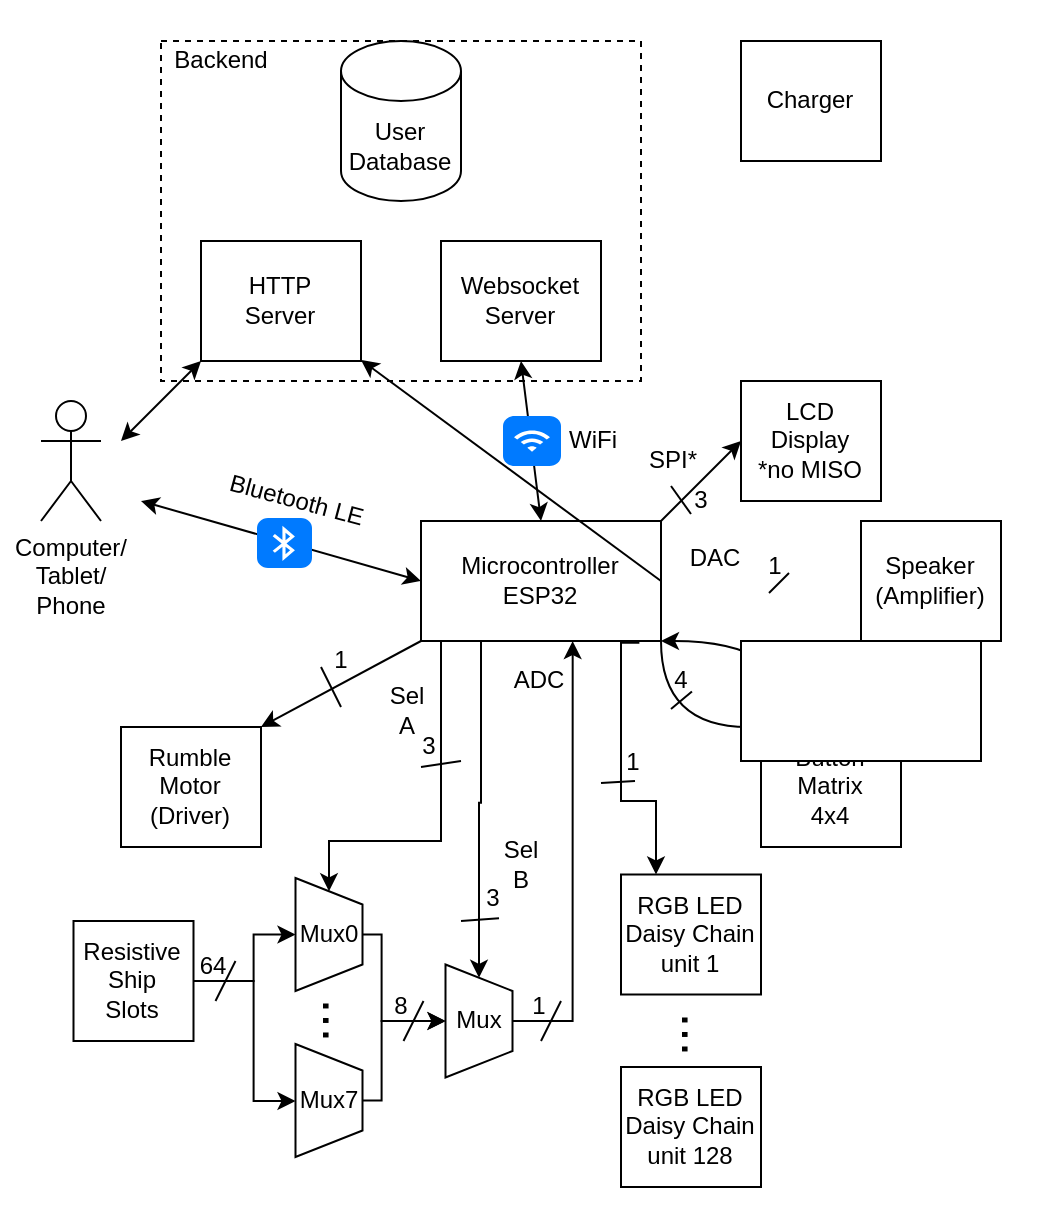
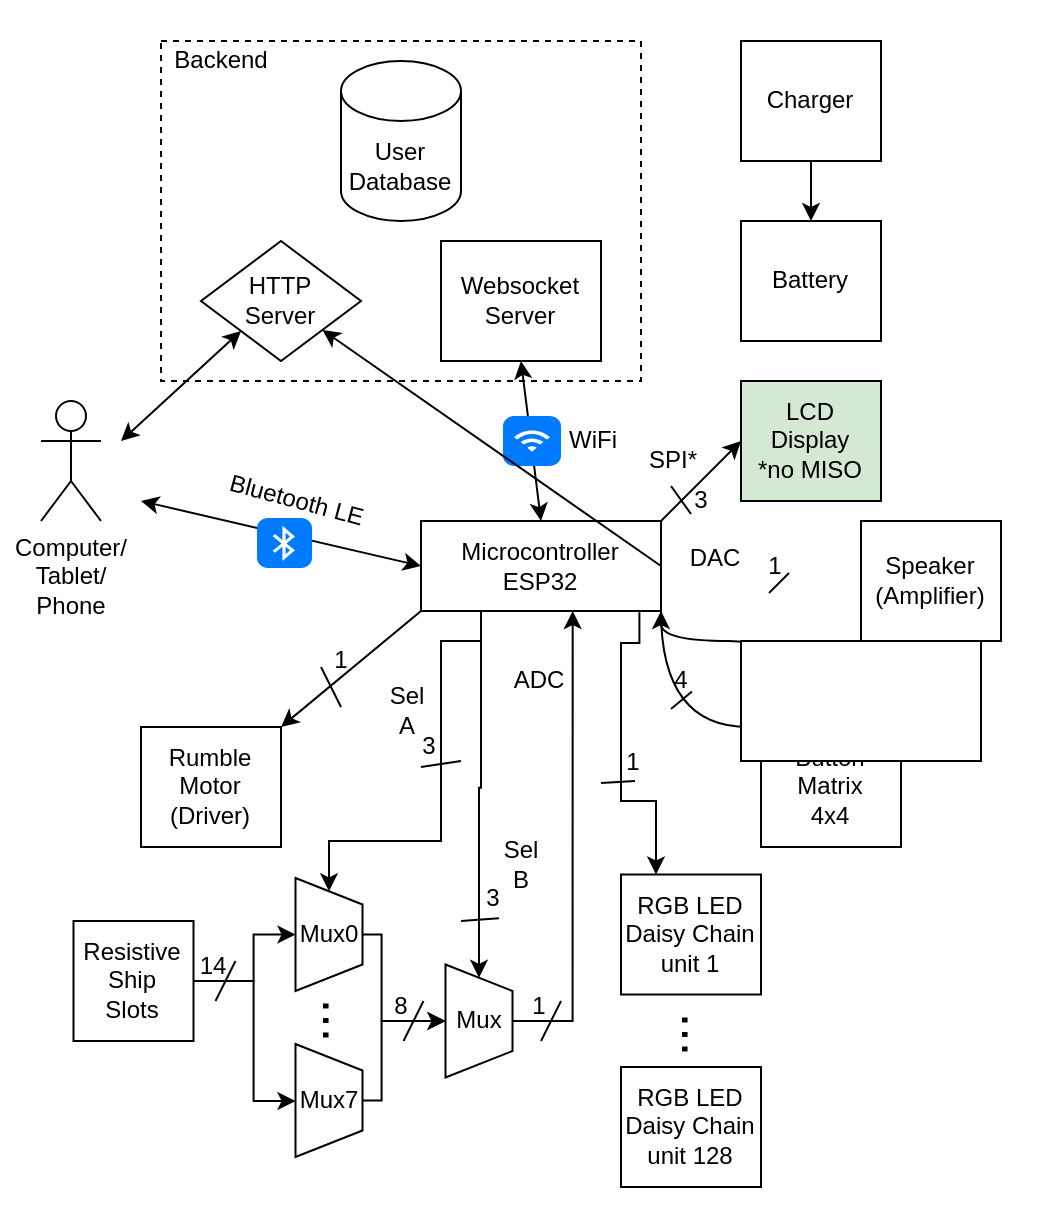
  <mxCell id="0" />
  <mxCell id="1" parent="0" />
  <mxCell id="2" style="edgeStyle=orthogonalEdgeStyle;rounded=0;jumpStyle=none;orthogonalLoop=1;jettySize=auto;html=1;exitX=0.25;exitY=1;exitDx=0;exitDy=0;startArrow=none;startFill=0;entryX=0;entryY=0.5;entryDx=0;entryDy=0;" parent="1" source="6" target="51" edge="1"><mxGeometry relative="1" as="geometry"><mxPoint x="240" y="480" as="targetPoint" /></mxGeometry></mxCell>
  <mxCell id="3" style="edgeStyle=orthogonalEdgeStyle;rounded=0;jumpStyle=none;orthogonalLoop=1;jettySize=auto;html=1;exitX=0.25;exitY=1;exitDx=0;exitDy=0;entryX=0;entryY=0.5;entryDx=0;entryDy=0;startArrow=none;startFill=0;" parent="1" source="6" target="44" edge="1"><mxGeometry relative="1" as="geometry"><Array as="points"><mxPoint x="220" y="320" /><mxPoint x="220" y="420" /><mxPoint x="164" y="420" /></Array></mxGeometry></mxCell>
  <mxCell id="4" style="edgeStyle=orthogonalEdgeStyle;jumpStyle=none;orthogonalLoop=1;jettySize=auto;html=1;exitX=1;exitY=1;exitDx=0;exitDy=0;entryX=0;entryY=0;entryDx=0;entryDy=0;startArrow=none;startFill=0;curved=1;" parent="1" source="6" target="28" edge="1"><mxGeometry relative="1" as="geometry"><Array as="points"><mxPoint x="330" y="363" /></Array></mxGeometry></mxCell>
  <mxCell id="5" style="edgeStyle=orthogonalEdgeStyle;jumpStyle=none;orthogonalLoop=1;jettySize=auto;html=1;exitX=0.91;exitY=1.014;exitDx=0;exitDy=0;entryX=0.25;entryY=0;entryDx=0;entryDy=0;startArrow=none;startFill=0;rounded=0;exitPerimeter=0;" parent="1" source="6" target="21" edge="1"><mxGeometry relative="1" as="geometry"><Array as="points"><mxPoint x="310" y="321" /><mxPoint x="310" y="400" /><mxPoint x="328" y="400" /></Array></mxGeometry></mxCell>
- <mxCell id="6" value="Microcontroller&lt;br&gt;ESP32" style="whiteSpace=wrap;html=1;" parent="1" vertex="1"><mxGeometry x="210" y="260" width="120" height="60" as="geometry" /></mxCell>
+ <mxCell id="6" value="Microcontroller&lt;br&gt;ESP32" style="whiteSpace=wrap;html=1;" parent="1" vertex="1"><mxGeometry x="210" y="260" width="120" height="45" as="geometry" /></mxCell>
  <mxCell id="7" value="Websocket &lt;br&gt;Server" style="whiteSpace=wrap;html=1;" parent="1" vertex="1"><mxGeometry x="220" y="120" width="80" height="60" as="geometry" /></mxCell>
- <mxCell id="8" value="HTTP &lt;br&gt;Server" style="whiteSpace=wrap;html=1;" parent="1" vertex="1"><mxGeometry x="100" y="120" width="80" height="60" as="geometry" /></mxCell>
- <mxCell id="9" value="User&lt;br&gt;Database" style="shape=cylinder3;whiteSpace=wrap;html=1;boundedLbl=1;backgroundOutline=1;size=15;" parent="1" vertex="1"><mxGeometry x="170" y="20" width="60" height="80" as="geometry" /></mxCell>
+ <mxCell id="8" value="HTTP &lt;br&gt;Server" style="rhombus;whiteSpace=wrap;html=1;" parent="1" vertex="1"><mxGeometry x="100" y="120" width="80" height="60" as="geometry" /></mxCell>
+ <mxCell id="9" value="User&lt;br&gt;Database" style="shape=cylinder3;whiteSpace=wrap;html=1;boundedLbl=1;backgroundOutline=1;size=15;" parent="1" vertex="1"><mxGeometry x="170" y="30" width="60" height="80" as="geometry" /></mxCell>
  <mxCell id="10" value="Computer/&lt;br&gt;Tablet/&lt;br&gt;Phone" style="shape=umlActor;verticalLabelPosition=bottom;verticalAlign=top;html=1;outlineConnect=0;" parent="1" vertex="1"><mxGeometry x="20" y="200" width="30" height="60" as="geometry" /></mxCell>
  <mxCell id="11" value="" style="endArrow=classic;startArrow=classic;html=1;entryX=0;entryY=1;entryDx=0;entryDy=0;" parent="1" target="8" edge="1"><mxGeometry width="50" height="50" relative="1" as="geometry"><mxPoint x="60" y="220" as="sourcePoint" /><mxPoint x="300" y="110" as="targetPoint" /></mxGeometry></mxCell>
  <mxCell id="12" value="" style="endArrow=classic;startArrow=classic;html=1;exitX=0;exitY=0.5;exitDx=0;exitDy=0;" parent="1" source="6" edge="1"><mxGeometry width="50" height="50" relative="1" as="geometry"><mxPoint x="240" y="253" as="sourcePoint" /><mxPoint x="70" y="250" as="targetPoint" /></mxGeometry></mxCell>
  <mxCell id="13" value="Bluetooth LE" style="text;html=1;align=center;verticalAlign=middle;resizable=0;points=[];autosize=1;strokeColor=none;rotation=15;" parent="1" vertex="1"><mxGeometry x="108" y="239.5" width="80" height="20" as="geometry" /></mxCell>
  <mxCell id="14" value="" style="html=1;strokeWidth=1;shadow=0;dashed=0;shape=mxgraph.ios7.misc.bluetooth;fillColor=#007AFF;strokeColor=none;buttonText=;strokeColor2=#222222;fontColor=#222222;fontSize=8;verticalLabelPosition=bottom;verticalAlign=top;align=center;" parent="1" vertex="1"><mxGeometry x="128" y="258.5" width="27.5" height="25" as="geometry" /></mxCell>
  <mxCell id="15" value="" style="endArrow=classic;startArrow=classic;html=1;entryX=0.5;entryY=1;entryDx=0;entryDy=0;exitX=0.5;exitY=0;exitDx=0;exitDy=0;" parent="1" source="6" target="7" edge="1"><mxGeometry width="50" height="50" relative="1" as="geometry"><mxPoint x="260" y="230" as="sourcePoint" /><mxPoint x="310" y="180" as="targetPoint" /></mxGeometry></mxCell>
  <mxCell id="16" value="" style="html=1;strokeWidth=1;shadow=0;dashed=0;shape=mxgraph.ios7.misc.wifi;fillColor=#007AFF;strokeColor=none;buttonText=;strokeColor2=#222222;fontColor=#222222;fontSize=8;verticalLabelPosition=bottom;verticalAlign=top;align=center;" parent="1" vertex="1"><mxGeometry x="251" y="207.5" width="29" height="25" as="geometry" /></mxCell>
  <mxCell id="17" value="WiFi" style="text;html=1;align=center;verticalAlign=middle;resizable=0;points=[];autosize=1;strokeColor=none;" parent="1" vertex="1"><mxGeometry x="276" y="210" width="40" height="20" as="geometry" /></mxCell>
  <mxCell id="18" value="" style="rounded=0;whiteSpace=wrap;html=1;fillColor=none;dashed=1;" parent="1" vertex="1"><mxGeometry x="80" y="20" width="240" height="170" as="geometry" /></mxCell>
  <mxCell id="19" value="Backend" style="text;html=1;align=center;verticalAlign=middle;resizable=0;points=[];autosize=1;strokeColor=none;" parent="1" vertex="1"><mxGeometry x="80" y="20" width="60" height="20" as="geometry" /></mxCell>
- <mxCell id="20" value="Rumble&lt;br&gt;Motor (Driver)" style="rounded=0;whiteSpace=wrap;html=1;" parent="1" vertex="1"><mxGeometry x="60" y="363" width="70" height="60" as="geometry" /></mxCell>
+ <mxCell id="20" value="Rumble&lt;br&gt;Motor (Driver)" style="rounded=0;whiteSpace=wrap;html=1;" parent="1" vertex="1"><mxGeometry x="70" y="363" width="70" height="60" as="geometry" /></mxCell>
  <mxCell id="21" value="RGB LED&lt;br&gt;Daisy Chain&lt;br&gt;unit 1" style="rounded=0;whiteSpace=wrap;html=1;" parent="1" vertex="1"><mxGeometry x="310" y="436.75" width="70" height="60" as="geometry" /></mxCell>
+ <mxCell id="22" value="" style="edgeStyle=orthogonalEdgeStyle;rounded=0;orthogonalLoop=1;jettySize=auto;html=1;strokeColor=#000000;" parent="1" source="23" target="72" edge="1"><mxGeometry relative="1" as="geometry" /></mxCell>
  <mxCell id="23" value="Charger" style="rounded=0;whiteSpace=wrap;html=1;" parent="1" vertex="1"><mxGeometry x="370" y="20" width="70" height="60" as="geometry" /></mxCell>
  <mxCell id="24" value="Speaker&lt;br&gt;(Amplifier)" style="rounded=0;whiteSpace=wrap;html=1;" parent="1" vertex="1"><mxGeometry x="430" y="260" width="70" height="60" as="geometry" /></mxCell>
  <mxCell id="25" value="SPI*" style="text;html=1;align=center;verticalAlign=middle;resizable=0;points=[];autosize=1;strokeColor=none;" parent="1" vertex="1"><mxGeometry x="316" y="220" width="40" height="20" as="geometry" /></mxCell>
  <mxCell id="26" value="DAC" style="text;html=1;align=center;verticalAlign=middle;resizable=0;points=[];autosize=1;strokeColor=none;" parent="1" vertex="1"><mxGeometry x="337" y="269" width="40" height="20" as="geometry" /></mxCell>
  <mxCell id="27" style="edgeStyle=orthogonalEdgeStyle;jumpStyle=none;orthogonalLoop=1;jettySize=auto;html=1;exitX=0.25;exitY=0;exitDx=0;exitDy=0;entryX=1;entryY=1;entryDx=0;entryDy=0;startArrow=none;startFill=0;curved=1;" parent="1" source="28" target="6" edge="1"><mxGeometry relative="1" as="geometry"><Array as="points"><mxPoint x="397" y="320" /></Array></mxGeometry></mxCell>
  <mxCell id="28" value="Button&lt;br&gt;Matrix&lt;br&gt;4x4" style="rounded=0;whiteSpace=wrap;html=1;" parent="1" vertex="1"><mxGeometry x="380" y="363" width="70" height="60" as="geometry" /></mxCell>
  <mxCell id="29" value="" style="endArrow=none;html=1;" parent="1" edge="1"><mxGeometry width="50" height="50" relative="1" as="geometry"><mxPoint x="170" y="353" as="sourcePoint" /><mxPoint x="160" y="333" as="targetPoint" /></mxGeometry></mxCell>
  <mxCell id="30" value="1" style="text;html=1;align=center;verticalAlign=middle;resizable=0;points=[];autosize=1;strokeColor=none;" parent="1" vertex="1"><mxGeometry x="160" y="320" width="20" height="20" as="geometry" /></mxCell>
  <mxCell id="31" value="" style="endArrow=none;html=1;entryX=1.024;entryY=1.063;entryDx=0;entryDy=0;entryPerimeter=0;" parent="1" edge="1"><mxGeometry width="50" height="50" relative="1" as="geometry"><mxPoint x="335" y="354" as="sourcePoint" /><mxPoint x="345.48" y="345.26" as="targetPoint" /></mxGeometry></mxCell>
  <mxCell id="32" value="4" style="text;html=1;align=center;verticalAlign=middle;resizable=0;points=[];autosize=1;strokeColor=none;" parent="1" vertex="1"><mxGeometry x="330" y="330" width="20" height="20" as="geometry" /></mxCell>
  <mxCell id="33" value="" style="endArrow=classic;html=1;entryX=1;entryY=0;entryDx=0;entryDy=0;exitX=0;exitY=1;exitDx=0;exitDy=0;" parent="1" source="6" target="20" edge="1"><mxGeometry width="50" height="50" relative="1" as="geometry"><mxPoint x="260" y="300" as="sourcePoint" /><mxPoint x="310" y="250" as="targetPoint" /></mxGeometry></mxCell>
- <mxCell id="34" value="LCD&lt;br&gt;Display&lt;br&gt;&lt;span&gt;*no MISO&lt;/span&gt;" style="rounded=0;whiteSpace=wrap;html=1;" parent="1" vertex="1"><mxGeometry x="370" y="190" width="70" height="60" as="geometry" /></mxCell>
+ <mxCell id="34" value="LCD&lt;br&gt;Display&lt;br&gt;&lt;span&gt;*no MISO&lt;/span&gt;" style="rounded=0;whiteSpace=wrap;html=1;fillColor=#d5e8d4;" parent="1" vertex="1"><mxGeometry x="370" y="190" width="70" height="60" as="geometry" /></mxCell>
  <mxCell id="35" value="" style="endArrow=classic;html=1;exitX=1;exitY=0.5;exitDx=0;exitDy=0;" parent="1" source="6" target="8" edge="1"><mxGeometry width="50" height="50" relative="1" as="geometry"><mxPoint x="400" y="300" as="sourcePoint" /><mxPoint x="450" y="250" as="targetPoint" /></mxGeometry></mxCell>
  <mxCell id="36" value="" style="endArrow=classic;html=1;entryX=0;entryY=0.5;entryDx=0;entryDy=0;exitX=1;exitY=0;exitDx=0;exitDy=0;" parent="1" source="6" target="34" edge="1"><mxGeometry width="50" height="50" relative="1" as="geometry"><mxPoint x="420" y="380" as="sourcePoint" /><mxPoint x="470" y="330" as="targetPoint" /></mxGeometry></mxCell>
  <mxCell id="37" value="" style="endArrow=none;html=1;" parent="1" edge="1"><mxGeometry width="50" height="50" relative="1" as="geometry"><mxPoint x="345" y="256.5" as="sourcePoint" /><mxPoint x="335" y="242.5" as="targetPoint" /></mxGeometry></mxCell>
  <mxCell id="38" value="" style="endArrow=none;html=1;" parent="1" edge="1"><mxGeometry width="50" height="50" relative="1" as="geometry"><mxPoint x="384" y="296" as="sourcePoint" /><mxPoint x="394" y="286" as="targetPoint" /></mxGeometry></mxCell>
  <mxCell id="39" value="1" style="text;html=1;align=center;verticalAlign=middle;resizable=0;points=[];autosize=1;strokeColor=none;" parent="1" vertex="1"><mxGeometry x="377" y="273" width="20" height="20" as="geometry" /></mxCell>
  <mxCell id="40" style="edgeStyle=orthogonalEdgeStyle;rounded=0;jumpStyle=none;orthogonalLoop=1;jettySize=auto;html=1;exitX=1;exitY=0.5;exitDx=0;exitDy=0;startArrow=none;startFill=0;entryX=0.5;entryY=1;entryDx=0;entryDy=0;" parent="1" source="42" target="44" edge="1"><mxGeometry relative="1" as="geometry"><mxPoint x="126.25" y="470" as="targetPoint" /><Array as="points"><mxPoint x="126.25" y="490" /><mxPoint x="126.25" y="467" /></Array></mxGeometry></mxCell>
  <mxCell id="41" style="edgeStyle=orthogonalEdgeStyle;rounded=0;jumpStyle=none;orthogonalLoop=1;jettySize=auto;html=1;exitX=1;exitY=0.5;exitDx=0;exitDy=0;startArrow=none;startFill=0;" parent="1" source="42" edge="1"><mxGeometry relative="1" as="geometry"><mxPoint x="147.25" y="550" as="targetPoint" /><Array as="points"><mxPoint x="126.25" y="490" /><mxPoint x="126.25" y="550" /></Array></mxGeometry></mxCell>
  <mxCell id="42" value="Resistive&lt;br&gt;Ship&lt;br&gt;Slots" style="rounded=0;whiteSpace=wrap;html=1;" parent="1" vertex="1"><mxGeometry x="36.25" y="460" width="60" height="60" as="geometry" /></mxCell>
  <mxCell id="43" style="edgeStyle=orthogonalEdgeStyle;rounded=0;jumpStyle=none;orthogonalLoop=1;jettySize=auto;html=1;exitX=0.5;exitY=0;exitDx=0;exitDy=0;startArrow=none;startFill=0;entryX=0.5;entryY=1;entryDx=0;entryDy=0;" parent="1" source="44" target="51" edge="1"><mxGeometry relative="1" as="geometry"><mxPoint x="210.25" y="490" as="targetPoint" /><Array as="points"><mxPoint x="190.25" y="467" /><mxPoint x="190.25" y="510" /></Array></mxGeometry></mxCell>
  <mxCell id="44" value="" style="shape=trapezoid;perimeter=trapezoidPerimeter;whiteSpace=wrap;html=1;fixedSize=1;rotation=90;size=13.25;" parent="1" vertex="1"><mxGeometry x="135.75" y="450" width="56.5" height="33.5" as="geometry" /></mxCell>
  <mxCell id="45" value="Mux0" style="text;html=1;align=center;verticalAlign=middle;resizable=0;points=[];autosize=1;strokeColor=none;" parent="1" vertex="1"><mxGeometry x="144" y="456.75" width="40" height="20" as="geometry" /></mxCell>
  <mxCell id="46" value="&lt;font style=&quot;font-size: 26px&quot;&gt;...&lt;/font&gt;" style="text;html=1;align=center;verticalAlign=middle;resizable=0;points=[];autosize=1;strokeColor=none;rotation=90;" parent="1" vertex="1"><mxGeometry x="150.25" y="500" width="40" height="20" as="geometry" /></mxCell>
  <mxCell id="47" style="edgeStyle=orthogonalEdgeStyle;rounded=0;jumpStyle=none;orthogonalLoop=1;jettySize=auto;html=1;exitX=0.5;exitY=0;exitDx=0;exitDy=0;entryX=0.5;entryY=1;entryDx=0;entryDy=0;startArrow=none;startFill=0;" parent="1" source="48" target="51" edge="1"><mxGeometry relative="1" as="geometry"><Array as="points"><mxPoint x="190.25" y="550" /><mxPoint x="190.25" y="510" /></Array></mxGeometry></mxCell>
  <mxCell id="48" value="" style="shape=trapezoid;perimeter=trapezoidPerimeter;whiteSpace=wrap;html=1;fixedSize=1;rotation=90;size=13.25;" parent="1" vertex="1"><mxGeometry x="135.75" y="533" width="56.5" height="33.5" as="geometry" /></mxCell>
  <mxCell id="49" value="Mux7" style="text;html=1;align=center;verticalAlign=middle;resizable=0;points=[];autosize=1;strokeColor=none;" parent="1" vertex="1"><mxGeometry x="144.25" y="539.75" width="40" height="20" as="geometry" /></mxCell>
  <mxCell id="50" style="edgeStyle=orthogonalEdgeStyle;rounded=0;jumpStyle=none;orthogonalLoop=1;jettySize=auto;html=1;exitX=0.5;exitY=0;exitDx=0;exitDy=0;entryX=0.632;entryY=1.001;entryDx=0;entryDy=0;startArrow=none;startFill=0;entryPerimeter=0;" parent="1" source="51" target="6" edge="1"><mxGeometry relative="1" as="geometry" /></mxCell>
  <mxCell id="51" value="" style="shape=trapezoid;perimeter=trapezoidPerimeter;whiteSpace=wrap;html=1;fixedSize=1;rotation=90;size=13.25;" parent="1" vertex="1"><mxGeometry x="210.75" y="493.25" width="56.5" height="33.5" as="geometry" /></mxCell>
  <mxCell id="52" value="Mux" style="text;html=1;align=center;verticalAlign=middle;resizable=0;points=[];autosize=1;strokeColor=none;" parent="1" vertex="1"><mxGeometry x="219" y="500" width="40" height="20" as="geometry" /></mxCell>
  <mxCell id="53" value="" style="endArrow=none;html=1;" parent="1" edge="1"><mxGeometry width="50" height="50" relative="1" as="geometry"><mxPoint x="201.25" y="520" as="sourcePoint" /><mxPoint x="211.25" y="500" as="targetPoint" /></mxGeometry></mxCell>
  <mxCell id="54" value="8" style="text;html=1;align=center;verticalAlign=middle;resizable=0;points=[];autosize=1;strokeColor=none;" parent="1" vertex="1"><mxGeometry x="190.25" y="493.25" width="20" height="20" as="geometry" /></mxCell>
  <mxCell id="55" value="" style="endArrow=none;html=1;" parent="1" edge="1"><mxGeometry width="50" height="50" relative="1" as="geometry"><mxPoint x="107.25" y="500" as="sourcePoint" /><mxPoint x="117.25" y="480" as="targetPoint" /></mxGeometry></mxCell>
- <mxCell id="56" value="64" style="text;html=1;align=center;verticalAlign=middle;resizable=0;points=[];autosize=1;strokeColor=none;" parent="1" vertex="1"><mxGeometry x="91.25" y="473.25" width="30" height="20" as="geometry" /></mxCell>
+ <mxCell id="56" value="14" style="text;html=1;align=center;verticalAlign=middle;resizable=0;points=[];autosize=1;strokeColor=none;" parent="1" vertex="1"><mxGeometry x="91.25" y="473.25" width="30" height="20" as="geometry" /></mxCell>
  <mxCell id="57" value="" style="endArrow=none;html=1;" parent="1" edge="1"><mxGeometry width="50" height="50" relative="1" as="geometry"><mxPoint x="270" y="520" as="sourcePoint" /><mxPoint x="280" y="500" as="targetPoint" /></mxGeometry></mxCell>
  <mxCell id="58" value="1" style="text;html=1;align=center;verticalAlign=middle;resizable=0;points=[];autosize=1;strokeColor=none;" parent="1" vertex="1"><mxGeometry x="259" y="493.25" width="20" height="20" as="geometry" /></mxCell>
  <mxCell id="59" value="Sel&lt;br&gt;B" style="text;html=1;align=center;verticalAlign=middle;resizable=0;points=[];autosize=1;strokeColor=none;" parent="1" vertex="1"><mxGeometry x="245" y="417" width="30" height="30" as="geometry" /></mxCell>
  <mxCell id="60" value="" style="endArrow=none;html=1;entryX=0.65;entryY=0.983;entryDx=0;entryDy=0;entryPerimeter=0;" parent="1" target="61" edge="1"><mxGeometry width="50" height="50" relative="1" as="geometry"><mxPoint x="230" y="460" as="sourcePoint" /><mxPoint x="250" y="460" as="targetPoint" /></mxGeometry></mxCell>
  <mxCell id="61" value="3" style="text;html=1;align=center;verticalAlign=middle;resizable=0;points=[];autosize=1;strokeColor=none;" parent="1" vertex="1"><mxGeometry x="236" y="439" width="20" height="20" as="geometry" /></mxCell>
  <mxCell id="62" value="Sel&lt;br&gt;A" style="text;html=1;align=center;verticalAlign=middle;resizable=0;points=[];autosize=1;strokeColor=none;" parent="1" vertex="1"><mxGeometry x="188" y="340" width="30" height="30" as="geometry" /></mxCell>
  <mxCell id="63" value="" style="endArrow=none;html=1;" parent="1" edge="1"><mxGeometry width="50" height="50" relative="1" as="geometry"><mxPoint x="210" y="383" as="sourcePoint" /><mxPoint x="230" y="380" as="targetPoint" /></mxGeometry></mxCell>
  <mxCell id="64" value="3" style="text;html=1;align=center;verticalAlign=middle;resizable=0;points=[];autosize=1;strokeColor=none;" parent="1" vertex="1"><mxGeometry x="204" y="363" width="20" height="20" as="geometry" /></mxCell>
  <mxCell id="65" value="ADC" style="text;html=1;align=center;verticalAlign=middle;resizable=0;points=[];autosize=1;strokeColor=none;" parent="1" vertex="1"><mxGeometry x="249" y="330" width="40" height="20" as="geometry" /></mxCell>
  <mxCell id="66" value="" style="endArrow=none;html=1;" parent="1" edge="1"><mxGeometry width="50" height="50" relative="1" as="geometry"><mxPoint x="387" y="345" as="sourcePoint" /><mxPoint x="397" y="335" as="targetPoint" /></mxGeometry></mxCell>
  <mxCell id="67" value="4" style="text;html=1;align=center;verticalAlign=middle;resizable=0;points=[];autosize=1;strokeColor=none;" parent="1" vertex="1"><mxGeometry x="380" y="320" width="20" height="20" as="geometry" /></mxCell>
  <mxCell id="68" value="3" style="text;html=1;align=center;verticalAlign=middle;resizable=0;points=[];autosize=1;strokeColor=none;" parent="1" vertex="1"><mxGeometry x="340" y="240" width="20" height="20" as="geometry" /></mxCell>
  <mxCell id="69" value="1" style="text;html=1;align=center;verticalAlign=middle;resizable=0;points=[];autosize=1;strokeColor=none;" parent="1" vertex="1"><mxGeometry x="306" y="371" width="20" height="20" as="geometry" /></mxCell>
  <mxCell id="70" value="" style="endArrow=none;html=1;" parent="1" edge="1"><mxGeometry width="50" height="50" relative="1" as="geometry"><mxPoint x="300" y="391" as="sourcePoint" /><mxPoint x="317" y="390" as="targetPoint" /></mxGeometry></mxCell>
  <mxCell id="71" value="RGB LED&lt;br&gt;Daisy Chain&lt;br&gt;unit 128" style="rounded=0;whiteSpace=wrap;html=1;" parent="1" vertex="1"><mxGeometry x="310" y="533" width="70" height="60" as="geometry" /></mxCell>
+ <mxCell id="72" value="Battery" style="rounded=0;whiteSpace=wrap;html=1;" parent="1" vertex="1"><mxGeometry x="370" y="110" width="70" height="60" as="geometry" /></mxCell>
  <mxCell id="73" value="&lt;font style=&quot;font-size: 26px&quot;&gt;...&lt;/font&gt;" style="text;html=1;align=center;verticalAlign=middle;resizable=0;points=[];autosize=1;strokeColor=none;rotation=90;" parent="1" vertex="1"><mxGeometry x="330" y="506.75" width="40" height="20" as="geometry" /></mxCell>
  <mxCell id="74" value="" style="whiteSpace=wrap;html=1;" parent="1" vertex="1"><mxGeometry x="370" y="320" width="120" height="60" as="geometry" /></mxCell>
  <mxCell id="75" value="" style="whiteSpace=wrap;html=1;" parent="1" vertex="1"><mxGeometry x="370" y="320" width="120" height="60" as="geometry" /></mxCell>
